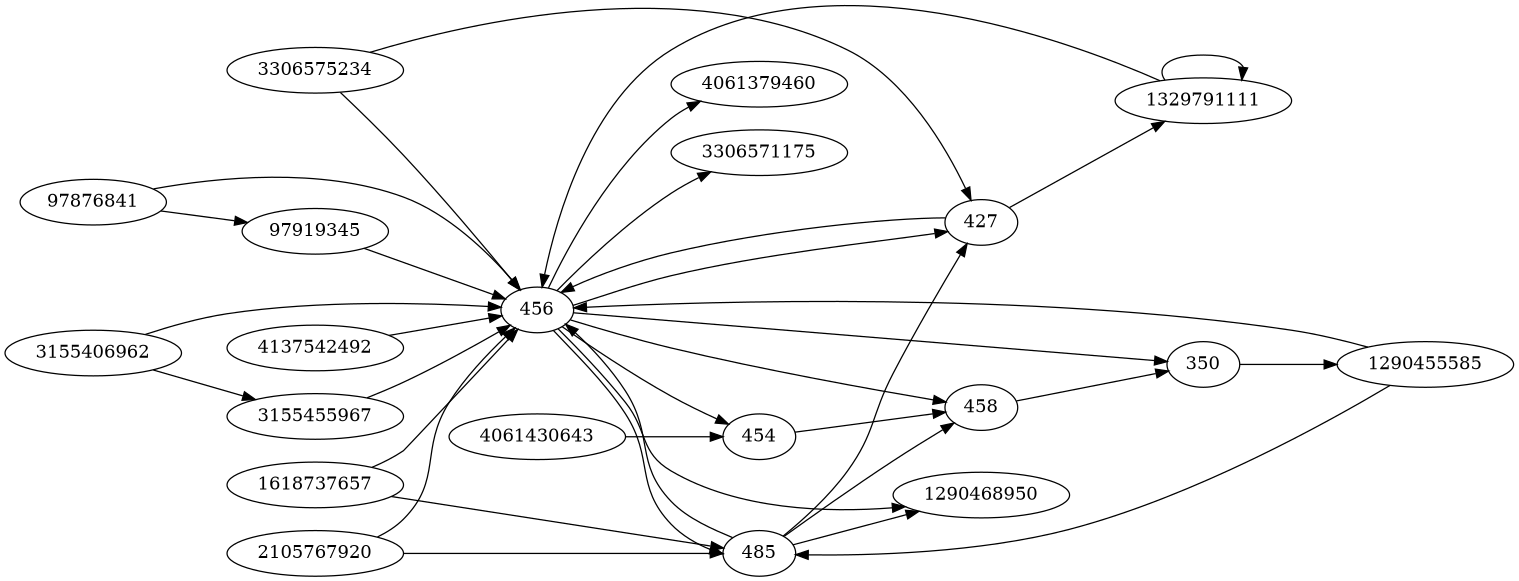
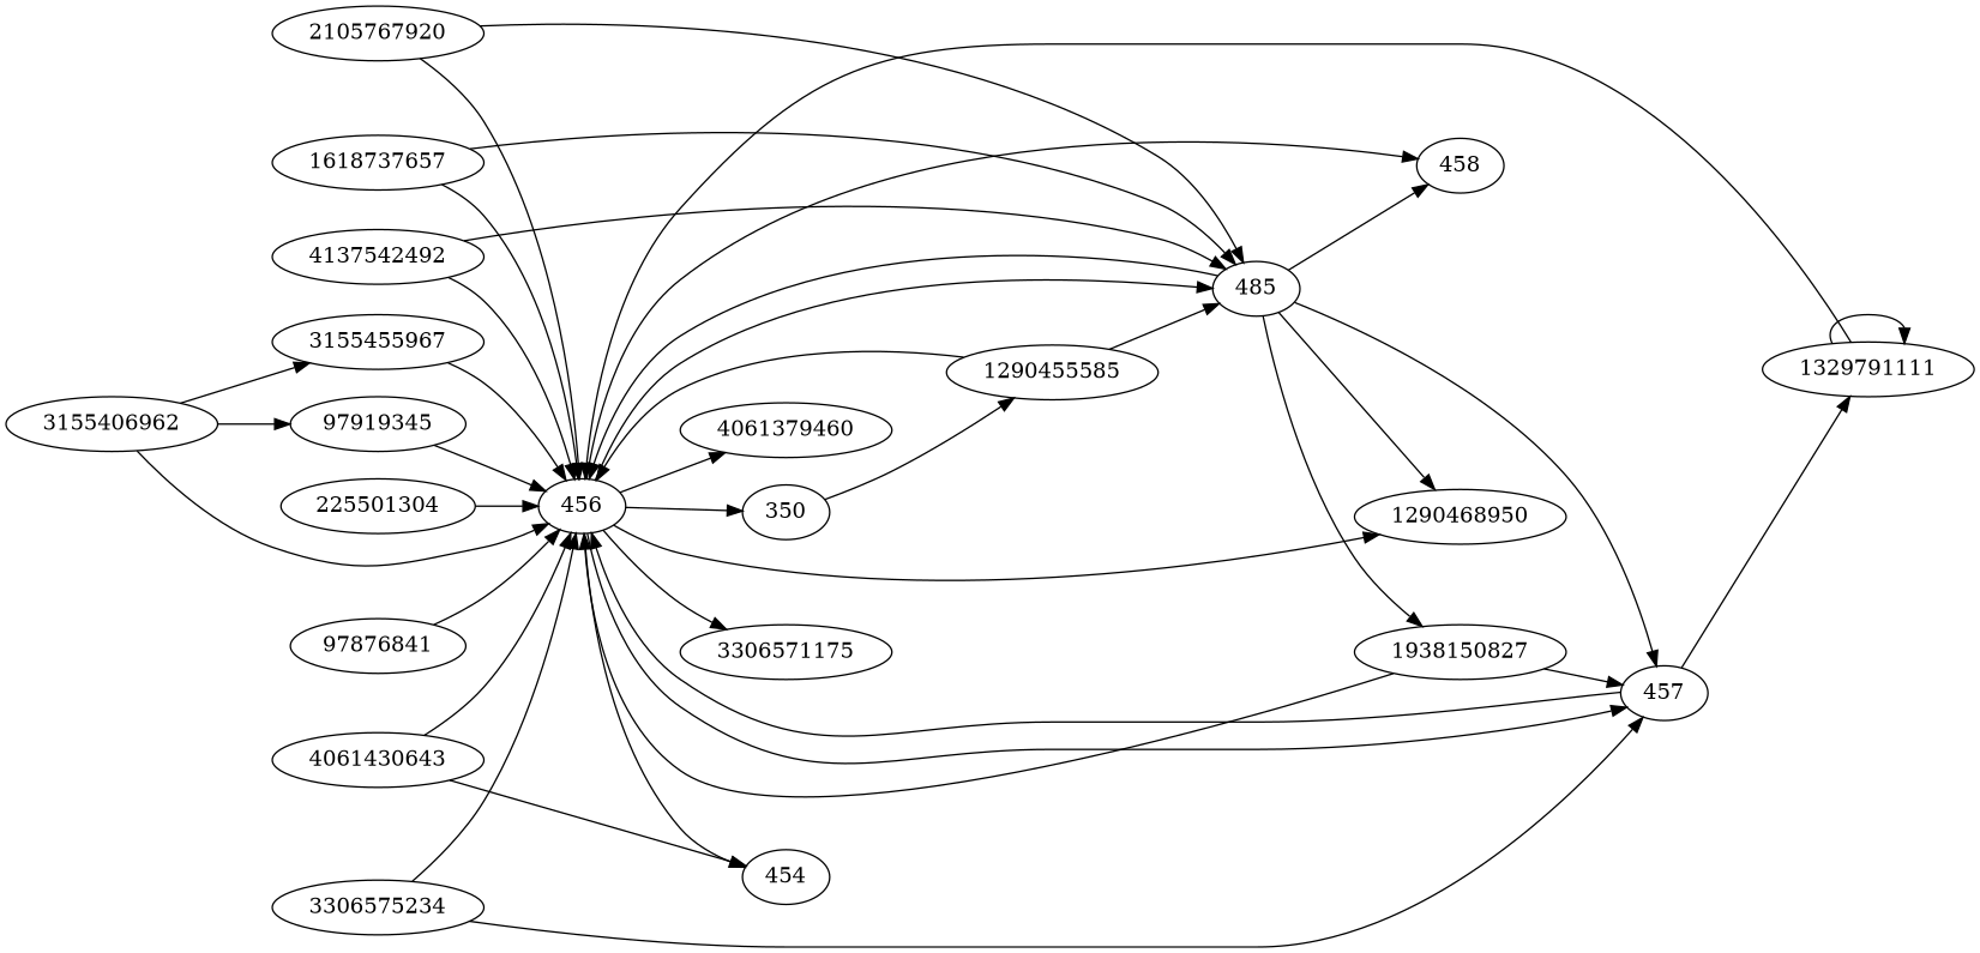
  digraph {
    rankdir=LR
    3306575234
    456
-   457 [label=427]
+   457
    n4 [label=485]
    n5 [label=350]
    454
    458
    1290468950
    4061379460
    3306571175
    1329791111
    1290455585
+   1938150827
    4137542492
    3155455967
    97876841
    97919345
    2105767920
    3155406962
    4061430643
+   225501304
    1618737657
    3306575234 -> 456
    3306575234 -> 457
    456 -> 457
    456 -> n4
    456 -> n5
    456 -> 454
    456 -> 458
    456 -> 1290468950
    456 -> 4061379460
    456 -> 3306571175
    457 -> 456
    457 -> 1329791111
    n4 -> 456
    n4 -> 457
    n4 -> 458
    n4 -> 1290468950
+   n4 -> 1938150827
    n5 -> 1290455585
-   454 -> 458
-   458 -> n5
    1329791111 -> 456
    1329791111 -> 1329791111
    1290455585 -> 456
    1290455585 -> n4
+   1938150827 -> 456
+   1938150827 -> 457
    4137542492 -> 456
+   4137542492 -> n4
    3155455967 -> 456
    97876841 -> 456
-   97876841 -> 97919345
+   3155406962 -> 97919345
    97919345 -> 456
    2105767920 -> 456
    2105767920 -> n4
    3155406962 -> 456
    3155406962 -> 3155455967
+   4061430643 -> 456
    4061430643 -> 454
+   225501304 -> 456
    1618737657 -> 456
    1618737657 -> n4
  }
